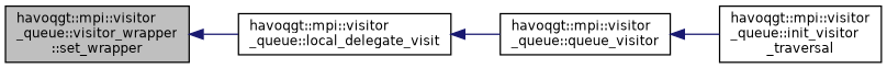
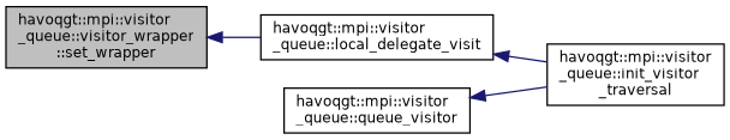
  digraph {
    rankdir=LR
    node [color=black fillcolor=white fontname=Helvetica fontsize=10 shape=record style=filled]
    edge [color=midnightblue dir=back fontname=Helvetica fontsize=10 labelfontname=Helvetica labelfontsize=10 style=solid]
    n1 [fillcolor=grey75 fontcolor=black height=0.2 label="havoqgt::mpi::visitor\l_queue::visitor_wrapper\l::set_wrapper" width=0.4]
    n2 [height=0.2 label="havoqgt::mpi::visitor\l_queue::local_delegate_visit" width=0.4]
    n3 [height=0.2 label="havoqgt::mpi::visitor\l_queue::queue_visitor" width=0.4]
    n4 [height=0.2 label="havoqgt::mpi::visitor\l_queue::init_visitor\l_traversal" width=0.4]
    n1 -> n2
-   n2 -> n3
+   n2 -> n4
    n3 -> n4
  }
